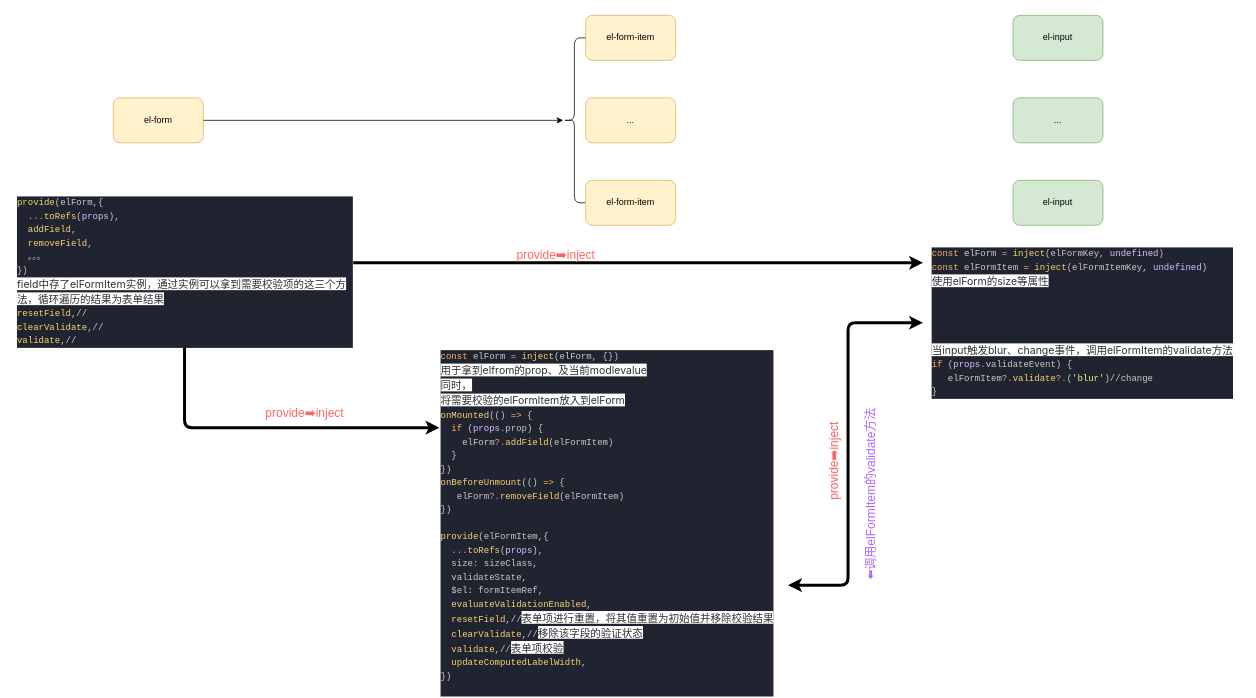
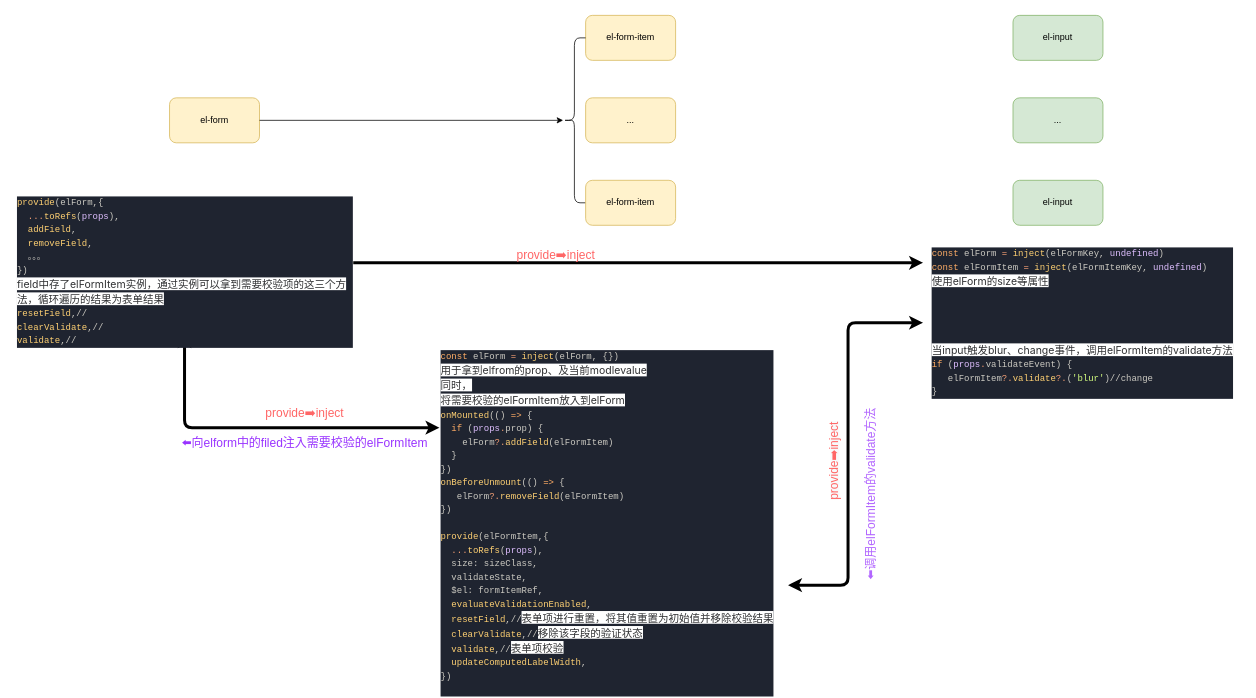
  <mxCell id="0" />
  <mxCell id="1" parent="0" />
- <mxCell id="2" value="el-form" style="rounded=1;whiteSpace=wrap;html=1;fillColor=#fff2cc;strokeColor=#d6b656;" parent="1" vertex="1"><mxGeometry x="150" y="130" width="120" height="60" as="geometry" /></mxCell>
+ <mxCell id="2" value="el-form" style="rounded=1;whiteSpace=wrap;html=1;fillColor=#fff2cc;strokeColor=#d6b656;" parent="1" vertex="1"><mxGeometry x="225" y="130" width="120" height="60" as="geometry" /></mxCell>
  <mxCell id="3" value="el-form-item" style="whiteSpace=wrap;html=1;rounded=1;strokeColor=#d6b656;fillColor=#fff2cc;" parent="1" vertex="1"><mxGeometry x="780" y="20" width="120" height="60" as="geometry" /></mxCell>
  <mxCell id="4" value="" style="edgeStyle=none;html=1;exitX=1;exitY=0.5;exitDx=0;exitDy=0;" parent="1" source="2" target="5" edge="1"><mxGeometry relative="1" as="geometry"><mxPoint x="700" y="120" as="sourcePoint" /></mxGeometry></mxCell>
  <mxCell id="5" value="" style="shape=curlyBracket;whiteSpace=wrap;html=1;rounded=1;size=0.5;" parent="1" vertex="1"><mxGeometry x="750" y="50" width="30" height="220" as="geometry" /></mxCell>
  <mxCell id="6" value="el-form-item" style="whiteSpace=wrap;html=1;rounded=1;strokeColor=#d6b656;fillColor=#fff2cc;" parent="1" vertex="1"><mxGeometry x="780" y="240" width="120" height="60" as="geometry" /></mxCell>
  <mxCell id="7" value="..." style="whiteSpace=wrap;html=1;rounded=1;strokeColor=#d6b656;fillColor=#fff2cc;" parent="1" vertex="1"><mxGeometry x="780" y="130" width="120" height="60" as="geometry" /></mxCell>
  <mxCell id="8" value="el-input" style="whiteSpace=wrap;html=1;rounded=1;strokeColor=#82b366;fillColor=#d5e8d4;" parent="1" vertex="1"><mxGeometry x="1350" y="20" width="120" height="60" as="geometry" /></mxCell>
  <mxCell id="9" value="el-input" style="whiteSpace=wrap;html=1;rounded=1;strokeColor=#82b366;fillColor=#d5e8d4;" parent="1" vertex="1"><mxGeometry x="1350" y="240" width="120" height="60" as="geometry" /></mxCell>
  <mxCell id="10" value="..." style="whiteSpace=wrap;html=1;rounded=1;strokeColor=#82b366;fillColor=#d5e8d4;" parent="1" vertex="1"><mxGeometry x="1350" y="130" width="120" height="60" as="geometry" /></mxCell>
  <mxCell id="11" value="&lt;div style=&quot;font-weight: normal ; line-height: 18px ; background-color: rgb(31 , 36 , 48) ; font-size: 12px ; font-family: &amp;#34;jetbrains mono&amp;#34; , &amp;#34;menlo&amp;#34; , &amp;#34;monaco&amp;#34; , &amp;#34;courier new&amp;#34; , monospace , &amp;#34;menlo&amp;#34; , &amp;#34;monaco&amp;#34; , &amp;#34;courier new&amp;#34; , monospace ; color: rgb(204 , 202 , 194)&quot;&gt;&lt;div&gt;&lt;span style=&quot;color: #ffad66&quot;&gt;const&lt;/span&gt;&lt;span style=&quot;color: #cccac2&quot;&gt; &lt;/span&gt;&lt;span style=&quot;color: #cccac2&quot;&gt;elForm&lt;/span&gt;&lt;span style=&quot;color: #cccac2&quot;&gt; &lt;/span&gt;&lt;span style=&quot;color: #f29e74&quot;&gt;=&lt;/span&gt;&lt;span style=&quot;color: #cccac2&quot;&gt; &lt;/span&gt;&lt;span style=&quot;color: #ffd173&quot;&gt;inject&lt;/span&gt;&lt;span style=&quot;color: #cccac2&quot;&gt;(&lt;/span&gt;&lt;span style=&quot;color: #cccac2&quot;&gt;elFormKey&lt;/span&gt;&lt;span style=&quot;color: #cccac2&quot;&gt;,&lt;/span&gt;&lt;span style=&quot;color: #cccac2&quot;&gt; &lt;/span&gt;&lt;span style=&quot;color: #dfbfff&quot;&gt;undefined&lt;/span&gt;&lt;span style=&quot;color: #cccac2&quot;&gt;)&lt;/span&gt;&lt;/div&gt;&lt;div&gt;&lt;span style=&quot;color: #cccac2&quot;&gt;    &lt;/span&gt;&lt;span style=&quot;color: #ffad66&quot;&gt;const&lt;/span&gt;&lt;span style=&quot;color: #cccac2&quot;&gt; &lt;/span&gt;&lt;span style=&quot;color: #cccac2&quot;&gt;elFormItem&lt;/span&gt;&lt;span style=&quot;color: #cccac2&quot;&gt; &lt;/span&gt;&lt;span style=&quot;color: #f29e74&quot;&gt;=&lt;/span&gt;&lt;span style=&quot;color: #cccac2&quot;&gt; &lt;/span&gt;&lt;span style=&quot;color: #ffd173&quot;&gt;inject&lt;/span&gt;&lt;span style=&quot;color: #cccac2&quot;&gt;(&lt;/span&gt;&lt;span style=&quot;color: #cccac2&quot;&gt;elFormItemKey&lt;/span&gt;&lt;span style=&quot;color: #cccac2&quot;&gt;,&lt;/span&gt;&lt;span style=&quot;color: #cccac2&quot;&gt; &lt;/span&gt;&lt;span style=&quot;color: #dfbfff&quot;&gt;undefined&lt;/span&gt;&lt;span style=&quot;color: #cccac2&quot;&gt;)&lt;/span&gt;&lt;/div&gt;&lt;div&gt;&lt;span style=&quot;color: rgb(48 , 49 , 51) ; font-family: &amp;#34;inter&amp;#34; , &amp;#34;roboto&amp;#34; , &amp;#34;oxygen&amp;#34; , &amp;#34;fira sans&amp;#34; , &amp;#34;helvetica neue&amp;#34; , sans-serif ; font-size: 14px ; background-color: rgb(255 , 255 , 255)&quot;&gt;使用elForm的size等属性&lt;/span&gt;&lt;span style=&quot;color: #cccac2&quot;&gt;&lt;br&gt;&lt;/span&gt;&lt;/div&gt;&lt;div&gt;&lt;div&gt;&lt;span style=&quot;color: rgb(255 , 173 , 102)&quot;&gt;&lt;br&gt;&lt;/span&gt;&lt;/div&gt;&lt;div&gt;&lt;span style=&quot;color: rgb(255 , 173 , 102)&quot;&gt;&lt;br&gt;&lt;/span&gt;&lt;/div&gt;&lt;div&gt;&lt;span style=&quot;color: rgb(255 , 173 , 102)&quot;&gt;&lt;br&gt;&lt;/span&gt;&lt;/div&gt;&lt;div&gt;&lt;span style=&quot;color: rgb(255 , 173 , 102)&quot;&gt;&lt;br&gt;&lt;/span&gt;&lt;/div&gt;&lt;div&gt;&lt;span style=&quot;color: rgb(48 , 49 , 51) ; font-family: &amp;#34;inter&amp;#34; , &amp;#34;roboto&amp;#34; , &amp;#34;oxygen&amp;#34; , &amp;#34;fira sans&amp;#34; , &amp;#34;helvetica neue&amp;#34; , sans-serif ; font-size: 14px ; background-color: rgb(255 , 255 , 255)&quot;&gt;当input触发blur、change事件，调用elFormItem的validate方法&lt;/span&gt;&lt;span style=&quot;color: rgb(255 , 173 , 102)&quot;&gt;&lt;br&gt;&lt;/span&gt;&lt;/div&gt;&lt;div&gt;&lt;span style=&quot;color: rgb(255 , 173 , 102)&quot;&gt;if&lt;/span&gt;&amp;nbsp;(&lt;span style=&quot;color: rgb(223 , 191 , 255)&quot;&gt;props&lt;/span&gt;&lt;span style=&quot;color: rgb(242 , 158 , 116)&quot;&gt;.&lt;/span&gt;validateEvent) {&lt;/div&gt;&lt;div&gt;&amp;nbsp; &amp;nbsp;elFormItem&lt;span style=&quot;color: rgb(242 , 158 , 116)&quot;&gt;?.&lt;/span&gt;&lt;span style=&quot;color: rgb(255 , 209 , 115)&quot;&gt;validate&lt;/span&gt;&lt;span style=&quot;color: rgb(242 , 158 , 116)&quot;&gt;?.&lt;/span&gt;(&lt;span style=&quot;color: rgb(213 , 255 , 128)&quot;&gt;'blur'&lt;/span&gt;)//change&lt;/div&gt;&lt;div&gt;}&lt;/div&gt;&lt;/div&gt;&lt;/div&gt;" style="text;whiteSpace=wrap;html=1;" parent="1" vertex="1"><mxGeometry x="1240" y="322.5" width="412" height="247.5" as="geometry" /></mxCell>
  <mxCell id="12" value="&lt;div style=&quot;color: rgb(204 , 202 , 194) ; background-color: rgb(31 , 36 , 48) ; font-family: &amp;#34;jetbrains mono&amp;#34; , &amp;#34;menlo&amp;#34; , &amp;#34;monaco&amp;#34; , &amp;#34;courier new&amp;#34; , monospace , &amp;#34;menlo&amp;#34; , &amp;#34;monaco&amp;#34; , &amp;#34;courier new&amp;#34; , monospace ; font-weight: normal ; font-size: 12px ; line-height: 18px&quot;&gt;&lt;br&gt;&lt;/div&gt;" style="text;whiteSpace=wrap;html=1;" parent="1" vertex="1"><mxGeometry x="570" y="660" width="480" height="240" as="geometry" /></mxCell>
  <mxCell id="13" value="" style="edgeStyle=none;html=1;strokeWidth=4;entryX=0;entryY=0.5;entryDx=0;entryDy=0;startArrow=classic;startFill=1;exitX=0.5;exitY=1;exitDx=0;exitDy=0;" parent="1" source="15" target="19" edge="1"><mxGeometry relative="1" as="geometry"><mxPoint x="480" y="390" as="sourcePoint" /><mxPoint x="710" y="320" as="targetPoint" /><Array as="points"><mxPoint x="245" y="570" /></Array></mxGeometry></mxCell>
  <mxCell id="14" value="" style="edgeStyle=none;html=1;strokeWidth=4;exitX=1;exitY=0.5;exitDx=0;exitDy=0;" parent="1" source="15" edge="1"><mxGeometry relative="1" as="geometry"><mxPoint x="1230" y="350" as="targetPoint" /><Array as="points" /></mxGeometry></mxCell>
  <mxCell id="15" value="&lt;div style=&quot;font-weight: normal ; line-height: 18px ; background-color: rgb(31 , 36 , 48) ; font-size: 12px ; font-family: &amp;#34;jetbrains mono&amp;#34; , &amp;#34;menlo&amp;#34; , &amp;#34;monaco&amp;#34; , &amp;#34;courier new&amp;#34; , monospace , &amp;#34;menlo&amp;#34; , &amp;#34;monaco&amp;#34; , &amp;#34;courier new&amp;#34; , monospace ; color: rgb(204 , 202 , 194)&quot;&gt;&lt;div&gt;&lt;span style=&quot;color: #ffd173&quot;&gt;provide&lt;/span&gt;&lt;span style=&quot;color: #cccac2&quot;&gt;(&lt;/span&gt;&lt;span style=&quot;color: #cccac2&quot;&gt;elForm&lt;/span&gt;&lt;span style=&quot;color: #cccac2&quot;&gt;,{&lt;/span&gt;&lt;/div&gt;&lt;div&gt;&lt;div style=&quot;font-family: &amp;#34;jetbrains mono&amp;#34; , &amp;#34;menlo&amp;#34; , &amp;#34;monaco&amp;#34; , &amp;#34;courier new&amp;#34; , monospace , &amp;#34;menlo&amp;#34; , &amp;#34;monaco&amp;#34; , &amp;#34;courier new&amp;#34; , monospace ; line-height: 18px&quot;&gt;&lt;div&gt;&lt;span style=&quot;color: #f29e74&quot;&gt;&amp;nbsp; ...&lt;/span&gt;&lt;span style=&quot;color: #ffd173&quot;&gt;toRefs&lt;/span&gt;(&lt;span style=&quot;color: #dfbfff&quot;&gt;props&lt;/span&gt;),&lt;/div&gt;&lt;div&gt;&lt;span style=&quot;color: #ffd173&quot;&gt;&amp;nbsp; addField&lt;/span&gt;,&lt;/div&gt;&lt;div&gt;&lt;span style=&quot;color: #ffd173&quot;&gt;&amp;nbsp; removeField&lt;/span&gt;,&lt;/div&gt;&lt;div&gt;&amp;nbsp; 。。。&lt;/div&gt;&lt;/div&gt;&lt;/div&gt;&lt;div&gt;&lt;span style=&quot;color: #cccac2&quot;&gt;}&lt;/span&gt;&lt;span style=&quot;color: #cccac2&quot;&gt;)&lt;/span&gt;&lt;/div&gt;&lt;div&gt;&lt;span style=&quot;color: rgb(48 , 49 , 51) ; font-family: &amp;#34;inter&amp;#34; , &amp;#34;roboto&amp;#34; , &amp;#34;oxygen&amp;#34; , &amp;#34;fira sans&amp;#34; , &amp;#34;helvetica neue&amp;#34; , sans-serif ; font-size: 14px ; background-color: rgb(255 , 255 , 255)&quot;&gt;field中存了elFormItem实例，通过实例可以拿到需要校验项的这三个方法，循环遍历的结果为表单结果&lt;/span&gt;&lt;/div&gt;&lt;div&gt;&lt;span style=&quot;color: rgb(255 , 209 , 115)&quot;&gt;resetField&lt;/span&gt;,//&lt;/div&gt;&lt;div&gt;&lt;div&gt;&lt;span style=&quot;color: rgb(255 , 209 , 115)&quot;&gt;clearValidate&lt;/span&gt;,//&lt;/div&gt;&lt;div&gt;&lt;span style=&quot;color: rgb(255 , 209 , 115)&quot;&gt;validate&lt;/span&gt;,//&lt;/div&gt;&lt;/div&gt;&lt;/div&gt;" style="text;whiteSpace=wrap;html=1;" parent="1" vertex="1"><mxGeometry x="20" y="255" width="450" height="190" as="geometry" /></mxCell>
  <mxCell id="16" value="" style="edgeStyle=none;html=1;strokeWidth=4;exitX=1;exitY=0.5;exitDx=0;exitDy=0;startArrow=classic;startFill=1;" parent="1" source="12" edge="1"><mxGeometry relative="1" as="geometry"><mxPoint x="850" y="730" as="sourcePoint" /><mxPoint x="1230" y="430" as="targetPoint" /><Array as="points"><mxPoint x="1130" y="780" /><mxPoint x="1130" y="430" /></Array></mxGeometry></mxCell>
  <mxCell id="17" value="&lt;span style=&quot;color: rgb(255 , 102 , 102) ; background-color: rgb(248 , 249 , 250)&quot;&gt;&lt;font style=&quot;font-size: 16px&quot;&gt;provide➡️inject&lt;/font&gt;&lt;/span&gt;" style="edgeLabel;html=1;align=center;verticalAlign=middle;resizable=0;points=[];rotation=-90;" parent="16" vertex="1" connectable="0"><mxGeometry x="-0.088" y="4" relative="1" as="geometry"><mxPoint x="-16" y="-2" as="offset" /></mxGeometry></mxCell>
  <mxCell id="18" value="&lt;font style=&quot;font-size: 16px&quot; color=&quot;#b266ff&quot;&gt;⬅️调用elFormItem的validate方法&lt;/font&gt;" style="edgeLabel;html=1;align=center;verticalAlign=middle;resizable=0;points=[];rotation=-90;" parent="16" vertex="1" connectable="0"><mxGeometry x="-0.291" y="-6" relative="1" as="geometry"><mxPoint x="24" y="-12" as="offset" /></mxGeometry></mxCell>
  <mxCell id="19" value="&lt;div style=&quot;font-weight: normal ; line-height: 18px ; background-color: rgb(31 , 36 , 48) ; font-size: 12px ; font-family: &amp;#34;jetbrains mono&amp;#34; , &amp;#34;menlo&amp;#34; , &amp;#34;monaco&amp;#34; , &amp;#34;courier new&amp;#34; , monospace , &amp;#34;menlo&amp;#34; , &amp;#34;monaco&amp;#34; , &amp;#34;courier new&amp;#34; , monospace ; color: rgb(204 , 202 , 194)&quot;&gt;&lt;div&gt;&lt;span style=&quot;color: #ffad66&quot;&gt;const&lt;/span&gt;&lt;span style=&quot;color: #cccac2&quot;&gt; &lt;/span&gt;&lt;span style=&quot;color: #cccac2&quot;&gt;elForm&lt;/span&gt;&lt;span style=&quot;color: #cccac2&quot;&gt; &lt;/span&gt;&lt;span style=&quot;color: #f29e74&quot;&gt;=&lt;/span&gt;&lt;span style=&quot;color: #cccac2&quot;&gt; &lt;/span&gt;&lt;span style=&quot;color: #ffd173&quot;&gt;inject&lt;/span&gt;&lt;span style=&quot;color: #cccac2&quot;&gt;(&lt;/span&gt;&lt;span style=&quot;color: #cccac2&quot;&gt;elForm&lt;/span&gt;&lt;span style=&quot;color: #cccac2&quot;&gt;,&lt;/span&gt;&lt;span style=&quot;color: #cccac2&quot;&gt; {}&lt;/span&gt;&lt;span style=&quot;color: #cccac2&quot;&gt;)&lt;/span&gt;&lt;/div&gt;&lt;div&gt;&lt;span style=&quot;color: rgb(48 , 49 , 51) ; font-family: &amp;#34;inter&amp;#34; , &amp;#34;roboto&amp;#34; , &amp;#34;oxygen&amp;#34; , &amp;#34;fira sans&amp;#34; , &amp;#34;helvetica neue&amp;#34; , sans-serif ; font-size: 14px ; background-color: rgb(255 , 255 , 255)&quot;&gt;用于拿到elfrom的prop、及当前modlevalue&lt;/span&gt;&lt;/div&gt;&lt;div&gt;&lt;span style=&quot;color: rgb(48 , 49 , 51) ; font-family: &amp;#34;inter&amp;#34; , &amp;#34;roboto&amp;#34; , &amp;#34;oxygen&amp;#34; , &amp;#34;fira sans&amp;#34; , &amp;#34;helvetica neue&amp;#34; , sans-serif ; font-size: 14px ; background-color: rgb(255 , 255 , 255)&quot;&gt;同时，&lt;/span&gt;&lt;/div&gt;&lt;div&gt;&lt;span style=&quot;color: rgb(48 , 49 , 51) ; font-family: &amp;#34;inter&amp;#34; , &amp;#34;roboto&amp;#34; , &amp;#34;oxygen&amp;#34; , &amp;#34;fira sans&amp;#34; , &amp;#34;helvetica neue&amp;#34; , sans-serif ; font-size: 14px ; background-color: rgb(255 , 255 , 255)&quot;&gt;将需要校验的elFormItem放入到elForm&lt;/span&gt;&lt;/div&gt;&lt;div&gt;&lt;div style=&quot;font-family: &amp;#34;jetbrains mono&amp;#34; , &amp;#34;menlo&amp;#34; , &amp;#34;monaco&amp;#34; , &amp;#34;courier new&amp;#34; , monospace , &amp;#34;menlo&amp;#34; , &amp;#34;monaco&amp;#34; , &amp;#34;courier new&amp;#34; , monospace ; line-height: 18px&quot;&gt;&lt;div&gt;&lt;span style=&quot;color: #ffd173&quot;&gt;onMounted&lt;/span&gt;(() &lt;span style=&quot;color: #ffad66&quot;&gt;=&amp;gt;&lt;/span&gt; {&lt;/div&gt;&lt;div&gt;      &lt;span style=&quot;color: #ffad66&quot;&gt;&amp;nbsp; if&lt;/span&gt; (&lt;span style=&quot;color: #dfbfff&quot;&gt;props&lt;/span&gt;&lt;span style=&quot;color: #f29e74&quot;&gt;.&lt;/span&gt;prop) {&lt;/div&gt;&lt;div&gt;&amp;nbsp; &amp;nbsp; elForm&lt;span style=&quot;color: #f29e74&quot;&gt;?.&lt;/span&gt;&lt;span style=&quot;color: #ffd173&quot;&gt;addField&lt;/span&gt;(elFormItem)&lt;/div&gt;&lt;div&gt;&amp;nbsp; }&lt;/div&gt;&lt;div&gt;    })&lt;/div&gt;&lt;div&gt;    &lt;span style=&quot;color: #ffd173&quot;&gt;onBeforeUnmount&lt;/span&gt;(() &lt;span style=&quot;color: #ffad66&quot;&gt;=&amp;gt;&lt;/span&gt; {&lt;/div&gt;&lt;div&gt;&amp;nbsp; &amp;nbsp;elForm&lt;span style=&quot;color: #f29e74&quot;&gt;?.&lt;/span&gt;&lt;span style=&quot;color: #ffd173&quot;&gt;removeField&lt;/span&gt;(elFormItem)&lt;/div&gt;&lt;div&gt;    })&lt;/div&gt;&lt;div&gt;&lt;br&gt;&lt;/div&gt;&lt;div&gt;&lt;div&gt;&lt;span style=&quot;color: rgb(255 , 209 , 115)&quot;&gt;provide&lt;/span&gt;(elFormItem,{&lt;/div&gt;&lt;div&gt;&lt;div style=&quot;line-height: 18px&quot;&gt;&lt;span style=&quot;color: rgb(242 , 158 , 116)&quot;&gt;&amp;nbsp; ...&lt;/span&gt;&lt;span style=&quot;color: rgb(255 , 209 , 115)&quot;&gt;toRefs&lt;/span&gt;(&lt;span style=&quot;color: rgb(223 , 191 , 255)&quot;&gt;props&lt;/span&gt;),&lt;br&gt;&lt;/div&gt;&lt;div style=&quot;line-height: 18px&quot;&gt;&lt;div&gt;&amp;nbsp; size: sizeClass,&lt;/div&gt;&lt;div&gt;&amp;nbsp; validateState,&lt;/div&gt;&lt;div&gt;&amp;nbsp; $el: formItemRef,&lt;/div&gt;&lt;div&gt;&lt;span style=&quot;color: rgb(255 , 209 , 115)&quot;&gt;&amp;nbsp; evaluateValidationEnabled&lt;/span&gt;,&lt;/div&gt;&lt;div&gt;&lt;span style=&quot;color: rgb(255 , 209 , 115)&quot;&gt;&amp;nbsp; resetField&lt;/span&gt;,//&lt;span style=&quot;background-color: rgb(255 , 255 , 255) ; color: rgb(48 , 49 , 51) ; font-family: &amp;#34;inter&amp;#34; , &amp;#34;roboto&amp;#34; , &amp;#34;oxygen&amp;#34; , &amp;#34;fira sans&amp;#34; , &amp;#34;helvetica neue&amp;#34; , sans-serif ; font-size: 14px&quot;&gt;表单项进行重置，将其值重置为初始值并移除校验结果&lt;/span&gt;&lt;/div&gt;&lt;div&gt;&lt;span style=&quot;color: rgb(255 , 209 , 115)&quot;&gt;&amp;nbsp; clearValidate&lt;/span&gt;,//&lt;span style=&quot;background-color: rgb(255 , 255 , 255) ; color: rgb(48 , 49 , 51) ; font-family: &amp;#34;inter&amp;#34; , &amp;#34;roboto&amp;#34; , &amp;#34;oxygen&amp;#34; , &amp;#34;fira sans&amp;#34; , &amp;#34;helvetica neue&amp;#34; , sans-serif ; font-size: 14px&quot;&gt;移除该字段的验证状态&lt;/span&gt;&lt;/div&gt;&lt;div&gt;&lt;span style=&quot;color: rgb(255 , 209 , 115)&quot;&gt;&amp;nbsp; validate&lt;/span&gt;,//&lt;span style=&quot;background-color: rgb(255 , 255 , 255) ; color: rgb(48 , 49 , 51) ; font-family: &amp;#34;inter&amp;#34; , &amp;#34;roboto&amp;#34; , &amp;#34;oxygen&amp;#34; , &amp;#34;fira sans&amp;#34; , &amp;#34;helvetica neue&amp;#34; , sans-serif ; font-size: 14px&quot;&gt;表单项校验&lt;/span&gt;&lt;/div&gt;&lt;div&gt;&lt;span style=&quot;color: rgb(255 , 209 , 115)&quot;&gt;&amp;nbsp; updateComputedLabelWidth&lt;/span&gt;,&lt;/div&gt;&lt;/div&gt;&lt;/div&gt;&lt;div&gt;})&lt;/div&gt;&lt;/div&gt;&lt;div&gt;&lt;br&gt;&lt;/div&gt;&lt;/div&gt;&lt;/div&gt;&lt;/div&gt;" style="text;whiteSpace=wrap;html=1;" parent="1" vertex="1"><mxGeometry x="585" y="460" width="450" height="220" as="geometry" /></mxCell>
  <mxCell id="20" value="&lt;font style=&quot;font-size: 16px&quot; color=&quot;#ff6666&quot;&gt;provide➡️inject&lt;/font&gt;" style="text;html=1;align=center;verticalAlign=middle;resizable=0;points=[];autosize=1;strokeColor=none;" parent="1" vertex="1"><mxGeometry x="345" y="540" width="120" height="20" as="geometry" /></mxCell>
+ <mxCell id="21" value="&lt;font style=&quot;font-size: 16px&quot; color=&quot;#9933ff&quot;&gt;⬅️向elform中的filed注入需要校验的elFormItem&lt;/font&gt;" style="text;html=1;align=center;verticalAlign=middle;resizable=0;points=[];autosize=1;strokeColor=none;" parent="1" vertex="1"><mxGeometry x="230" y="580" width="350" height="20" as="geometry" /></mxCell>
  <mxCell id="22" value="&lt;span style=&quot;color: rgb(255 , 102 , 102)&quot;&gt;&lt;font style=&quot;font-size: 16px&quot;&gt;provide➡️inject&lt;/font&gt;&lt;/span&gt;" style="text;html=1;align=center;verticalAlign=middle;resizable=0;points=[];autosize=1;strokeColor=none;" parent="1" vertex="1"><mxGeometry x="680" y="330" width="120" height="20" as="geometry" /></mxCell>
